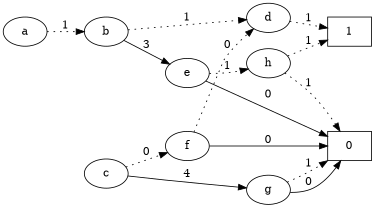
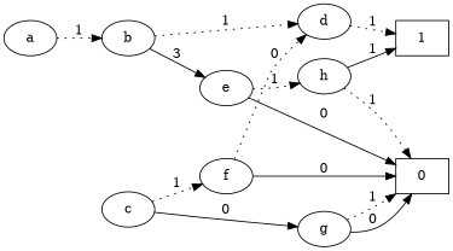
  digraph {
    rankdir=LR
    edge [style=dotted]
    n1 [label=a]
    n2 [label=b]
    n3 [label=d]
    n4 [label=e]
    n5 [label=c]
    n6 [label=f]
    n7 [label=g]
    n8 [label=1 shape=box]
    n9 [label=0 shape=box]
    n10 [label=h]
    subgraph sub_1 {
      rank=same
      n1
    }
    subgraph sub_2 {
      rank=same
      n2
    }
    n1 -> n2 [label=1]
    n2 -> n3 [label=1]
    n2 -> n4 [label=3 style=solid]
    n3 -> n8 [label=1]
    n4 -> n9 [label=0 style=solid]
    n4 -> n10 [label=1]
-   n5 -> n6 [label=0]
-   n5 -> n7 [label=4 style=solid]
+   n5 -> n6 [label=1]
+   n5 -> n7 [label=0 style=solid]
    n6 -> n3 [label=0]
    n6 -> n9 [label=0 style=solid]
    n7 -> n9 [label=1]
    n7 -> n9 [label=0 style=solid]
-   n10 -> n8 [label=1]
+   n10 -> n8 [label=1 style=solid]
    n10 -> n9 [label=1]
  }
